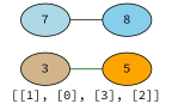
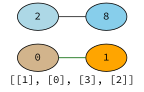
  digraph {
    fontname="Source Code Pro"
    label="[[1], [0], [3], [2]]"
    rankdir=LR
    node [fontname="Source Code Pro" style=filled]
    edge [dir=none fontname="Source Code Pro"]
-   0 [fillcolor=tan label=3]
-   1 [fillcolor=orange label=5]
-   2 [fillcolor=lightblue label=7]
+   0 [fillcolor=tan]
+   1 [fillcolor=orange]
+   2 [fillcolor=lightblue]
    n4 [fillcolor=skyblue label=8]
    0 -> 1 [color=darkgreen]
    2 -> n4 [color=black]
  }
